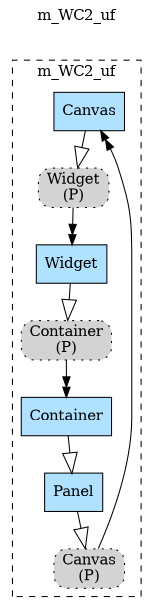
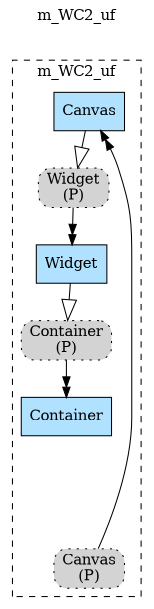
  digraph {
    label=m_WC2_uf
    labelfontsize=12
    labelloc=tl
    node [fillcolor=lightskyblue1 shape=record style=filled]
    edge [arrowhead=onormal arrowsize=2.0]
    n1 [label=Canvas]
    n2 [fillcolor=lightgray label=<Widget<br/>(P)> shape=box style="rounded,filled,dotted"]
    n3 [label=Widget]
    n4 [fillcolor=lightgray label=<Container<br/>(P)> shape=box style="rounded,filled,dotted"]
    n5 [label=Container]
-   n6 [label=Panel]
    n7 [fillcolor=lightgray label=<Canvas<br/>(P)> shape=box style="rounded,filled,dotted"]
    subgraph cluster_1 {
      style=dashed
      n1
      n2
      n3
      n4
      n5
-     n6
      n7
    }
    n1 -> n2
    n2 -> n3 [arrowhead=normalnormal arrowsize=""]
    n3 -> n4
    n4 -> n5 [arrowhead=normalnormal arrowsize=""]
-   n5 -> n6
-   n6 -> n7
    n7 -> n1 [arrowhead=normalnormal arrowsize=""]
  }
